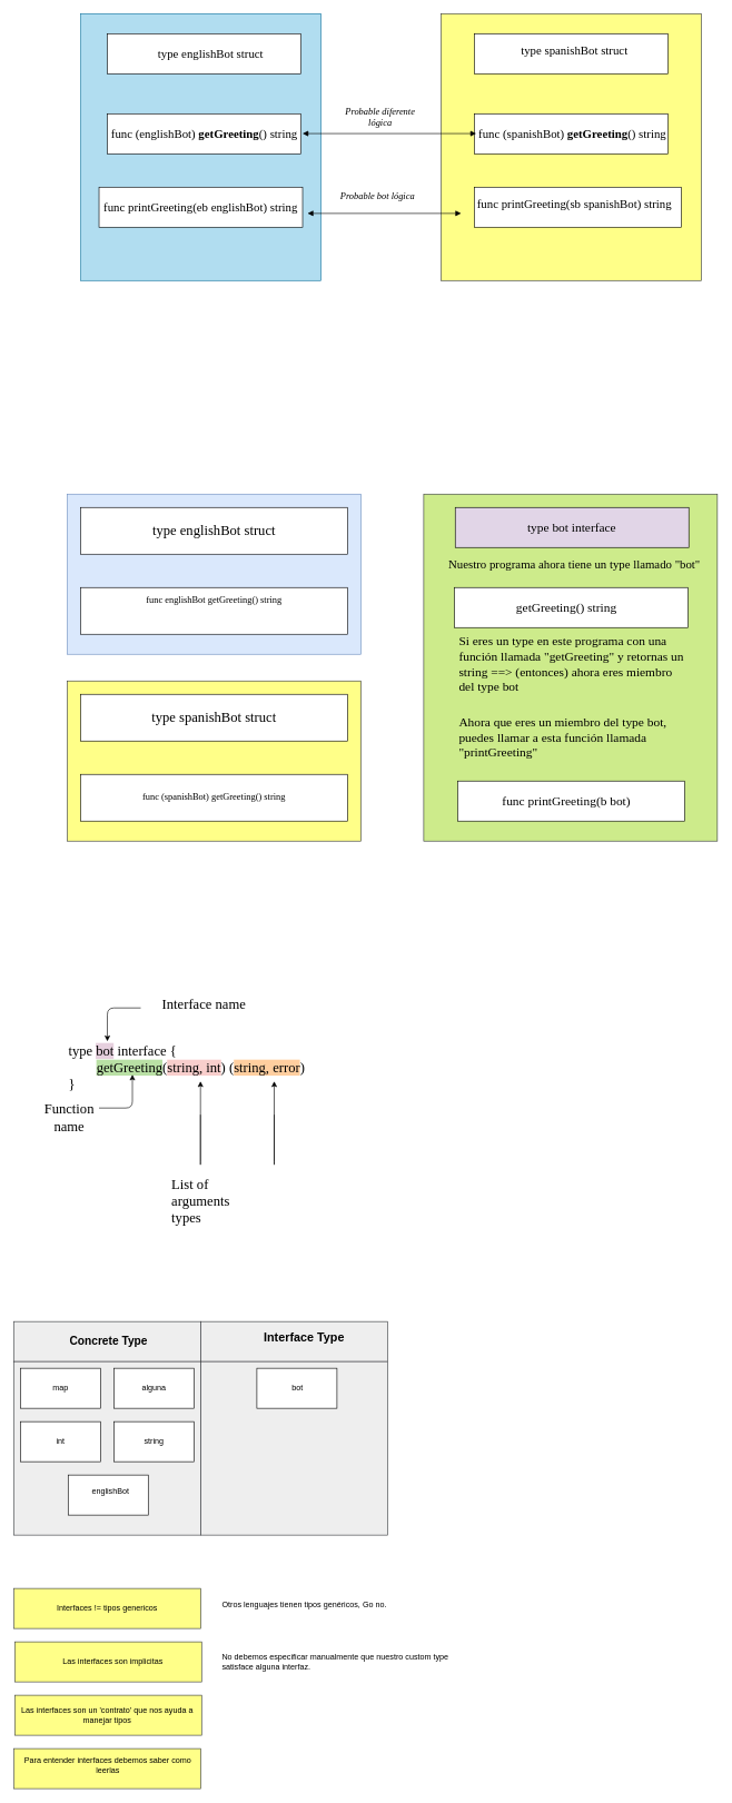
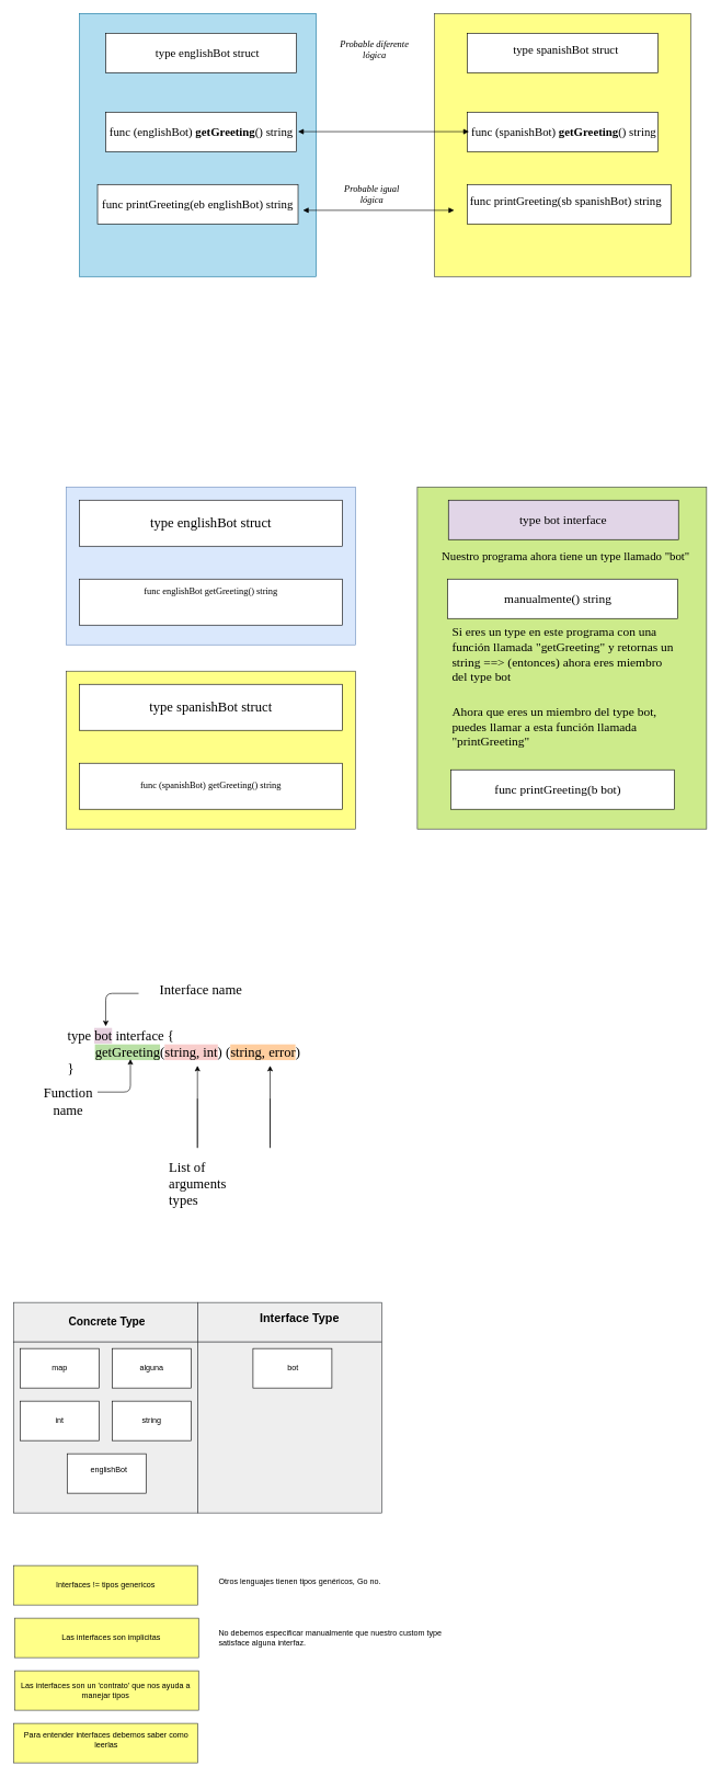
  <mxCell id="0" />
  <mxCell id="1" parent="0" />
  <mxCell id="2" value="" style="whiteSpace=wrap;html=1;fillColor=#b1ddf0;strokeColor=#10739e;" vertex="1" parent="1"><mxGeometry x="120" y="20" width="360" height="400" as="geometry" /></mxCell>
  <mxCell id="3" value="" style="whiteSpace=wrap;html=1;" vertex="1" parent="1"><mxGeometry x="160" y="50" width="290" height="60" as="geometry" /></mxCell>
  <mxCell id="4" value="&lt;h2&gt;&lt;span style=&quot;font-weight: normal&quot;&gt;&lt;font face=&quot;Verdana&quot;&gt;type englishBot struct&lt;/font&gt;&lt;/span&gt;&lt;/h2&gt;" style="text;html=1;strokeColor=none;fillColor=none;align=center;verticalAlign=middle;whiteSpace=wrap;" vertex="1" parent="1"><mxGeometry x="185" y="65" width="260" height="30" as="geometry" /></mxCell>
  <mxCell id="5" value="" style="whiteSpace=wrap;html=1;" vertex="1" parent="1"><mxGeometry x="160" y="170" width="290" height="60" as="geometry" /></mxCell>
  <mxCell id="6" value="" style="whiteSpace=wrap;html=1;" vertex="1" parent="1"><mxGeometry x="147.5" y="280" width="305" height="60" as="geometry" /></mxCell>
  <mxCell id="7" value="" style="whiteSpace=wrap;html=1;fontFamily=Verdana;fillColor=#ffff88;strokeColor=#36393d;" vertex="1" parent="1"><mxGeometry x="660" y="20" width="390" height="400" as="geometry" /></mxCell>
  <mxCell id="8" value="" style="whiteSpace=wrap;html=1;" vertex="1" parent="1"><mxGeometry x="710" y="50" width="290" height="60" as="geometry" /></mxCell>
  <mxCell id="9" value="" style="whiteSpace=wrap;html=1;" vertex="1" parent="1"><mxGeometry x="710" y="170" width="290" height="60" as="geometry" /></mxCell>
  <mxCell id="10" value="" style="whiteSpace=wrap;html=1;" vertex="1" parent="1"><mxGeometry x="710" y="280" width="310" height="60" as="geometry" /></mxCell>
  <mxCell id="11" value="&lt;h2&gt;&lt;span style=&quot;font-weight: normal&quot;&gt;&lt;font face=&quot;Verdana&quot;&gt;type spanishBot struct&lt;/font&gt;&lt;/span&gt;&lt;/h2&gt;" style="text;html=1;strokeColor=none;fillColor=none;align=center;verticalAlign=middle;whiteSpace=wrap;" vertex="1" parent="1"><mxGeometry x="730" y="60" width="260" height="30" as="geometry" /></mxCell>
  <mxCell id="12" value="&lt;h2&gt;&lt;font face=&quot;Verdana&quot;&gt;&lt;span style=&quot;font-weight: normal&quot;&gt;func (englishBot) &lt;/span&gt;getGreeting&lt;span style=&quot;font-weight: normal&quot;&gt;() string&lt;/span&gt;&lt;/font&gt;&lt;/h2&gt;" style="text;html=1;strokeColor=none;fillColor=none;align=center;verticalAlign=middle;whiteSpace=wrap;" vertex="1" parent="1"><mxGeometry x="162.5" y="185" width="285" height="30" as="geometry" /></mxCell>
  <mxCell id="13" value="&lt;h2&gt;&lt;font face=&quot;Verdana&quot;&gt;&lt;span style=&quot;font-weight: normal&quot;&gt;func (spanishBot) &lt;/span&gt;getGreeting&lt;span style=&quot;font-weight: normal&quot;&gt;() string&lt;/span&gt;&lt;/font&gt;&lt;/h2&gt;" style="text;html=1;strokeColor=none;fillColor=none;align=center;verticalAlign=middle;whiteSpace=wrap;" vertex="1" parent="1"><mxGeometry x="712.5" y="185" width="287.5" height="30" as="geometry" /></mxCell>
  <mxCell id="14" value="&lt;h2&gt;&lt;font face=&quot;Verdana&quot;&gt;&lt;span style=&quot;font-weight: normal&quot;&gt;func printGreeting&lt;/span&gt;&lt;span style=&quot;font-weight: normal&quot;&gt;(eb englishBot) string&lt;/span&gt;&lt;/font&gt;&lt;/h2&gt;" style="text;html=1;strokeColor=none;fillColor=none;align=center;verticalAlign=middle;whiteSpace=wrap;" vertex="1" parent="1"><mxGeometry x="150" y="295" width="300" height="30" as="geometry" /></mxCell>
  <mxCell id="15" value="&lt;h2&gt;&lt;font face=&quot;Verdana&quot;&gt;&lt;span style=&quot;font-weight: normal&quot;&gt;func printGreeting&lt;/span&gt;&lt;span style=&quot;font-weight: normal&quot;&gt;(sb spanishBot) string&lt;/span&gt;&lt;/font&gt;&lt;/h2&gt;" style="text;html=1;strokeColor=none;fillColor=none;align=center;verticalAlign=middle;whiteSpace=wrap;" vertex="1" parent="1"><mxGeometry x="710" y="290" width="300" height="30" as="geometry" /></mxCell>
  <mxCell id="16" value="" style="endArrow=block;startArrow=block;endFill=1;startFill=1;html=1;fontFamily=Verdana;edgeStyle=orthogonalEdgeStyle;" edge="1" parent="1"><mxGeometry width="160" relative="1" as="geometry"><mxPoint x="452.5" y="199.66" as="sourcePoint" /><mxPoint x="712.5" y="199.66" as="targetPoint" /></mxGeometry></mxCell>
- <mxCell id="17" value="&lt;i&gt;&lt;font style=&quot;font-size: 14px&quot;&gt;Probable diferente lógica&lt;/font&gt;&lt;/i&gt;" style="text;html=1;strokeColor=none;fillColor=none;align=center;verticalAlign=middle;whiteSpace=wrap;fontFamily=Verdana;" vertex="1" parent="1"><mxGeometry x="504" y="140" width="130" height="70" as="geometry" /></mxCell>
+ <mxCell id="17" value="&lt;i&gt;&lt;font style=&quot;font-size: 14px&quot;&gt;Probable diferente lógica&lt;/font&gt;&lt;/i&gt;" style="text;html=1;strokeColor=none;fillColor=none;align=center;verticalAlign=middle;whiteSpace=wrap;fontFamily=Verdana;" vertex="1" parent="1"><mxGeometry x="504" y="40" width="130" height="70" as="geometry" /></mxCell>
  <mxCell id="18" value="" style="endArrow=block;startArrow=block;endFill=1;startFill=1;html=1;fontFamily=Verdana;edgeStyle=orthogonalEdgeStyle;" edge="1" parent="1"><mxGeometry width="160" relative="1" as="geometry"><mxPoint x="460" y="319.31" as="sourcePoint" /><mxPoint x="690" y="319.31" as="targetPoint" /></mxGeometry></mxCell>
- <mxCell id="19" value="&lt;i&gt;&lt;font style=&quot;font-size: 14px&quot;&gt;Probable bot lógica&lt;/font&gt;&lt;/i&gt;" style="text;html=1;strokeColor=none;fillColor=none;align=center;verticalAlign=middle;whiteSpace=wrap;fontFamily=Verdana;" vertex="1" parent="1"><mxGeometry x="505" y="260" width="120" height="70" as="geometry" /></mxCell>
+ <mxCell id="19" value="&lt;i&gt;&lt;font style=&quot;font-size: 14px&quot;&gt;Probable igual lógica&lt;/font&gt;&lt;/i&gt;" style="text;html=1;strokeColor=none;fillColor=none;align=center;verticalAlign=middle;whiteSpace=wrap;fontFamily=Verdana;" vertex="1" parent="1"><mxGeometry x="505" y="260" width="120" height="70" as="geometry" /></mxCell>
  <mxCell id="20" value="" style="whiteSpace=wrap;html=1;fontFamily=Verdana;fontSize=14;fillColor=#dae8fc;strokeColor=#6c8ebf;" vertex="1" parent="1"><mxGeometry x="100" y="740" width="440" height="240" as="geometry" /></mxCell>
  <mxCell id="21" value="" style="whiteSpace=wrap;html=1;fontFamily=Verdana;fontSize=14;" vertex="1" parent="1"><mxGeometry x="120" y="760" width="400" height="70" as="geometry" /></mxCell>
  <mxCell id="22" value="" style="whiteSpace=wrap;html=1;fontFamily=Verdana;fontSize=14;" vertex="1" parent="1"><mxGeometry x="120" y="880" width="400" height="70" as="geometry" /></mxCell>
  <mxCell id="23" value="&lt;h2&gt;&lt;span style=&quot;font-weight: normal&quot;&gt;type englishBot struct&lt;/span&gt;&lt;/h2&gt;" style="text;html=1;strokeColor=none;fillColor=none;align=center;verticalAlign=middle;whiteSpace=wrap;fontFamily=Verdana;fontSize=14;" vertex="1" parent="1"><mxGeometry x="140" y="780" width="360" height="30" as="geometry" /></mxCell>
  <mxCell id="24" value="func englishBot getGreeting() string" style="text;html=1;strokeColor=none;fillColor=none;align=center;verticalAlign=middle;whiteSpace=wrap;fontFamily=Verdana;fontSize=14;" vertex="1" parent="1"><mxGeometry x="140" y="885" width="360" height="30" as="geometry" /></mxCell>
  <mxCell id="25" value="" style="whiteSpace=wrap;html=1;fontFamily=Verdana;fontSize=14;fillColor=#ffff88;strokeColor=#36393d;" vertex="1" parent="1"><mxGeometry x="100" y="1020" width="440" height="240" as="geometry" /></mxCell>
  <mxCell id="26" value="" style="whiteSpace=wrap;html=1;fontFamily=Verdana;fontSize=14;" vertex="1" parent="1"><mxGeometry x="120" y="1040" width="400" height="70" as="geometry" /></mxCell>
  <mxCell id="27" value="" style="whiteSpace=wrap;html=1;fontFamily=Verdana;fontSize=14;" vertex="1" parent="1"><mxGeometry x="120" y="1160" width="400" height="70" as="geometry" /></mxCell>
  <mxCell id="28" value="&lt;h2&gt;&lt;span style=&quot;font-weight: normal&quot;&gt;type spanishBot struct&lt;/span&gt;&lt;/h2&gt;" style="text;html=1;strokeColor=none;fillColor=none;align=center;verticalAlign=middle;whiteSpace=wrap;fontFamily=Verdana;fontSize=14;" vertex="1" parent="1"><mxGeometry x="140" y="1060" width="360" height="30" as="geometry" /></mxCell>
  <mxCell id="29" value="func (spanishBot) getGreeting() string" style="text;html=1;strokeColor=none;fillColor=none;align=center;verticalAlign=middle;whiteSpace=wrap;fontFamily=Verdana;fontSize=14;" vertex="1" parent="1"><mxGeometry x="140" y="1180" width="360" height="30" as="geometry" /></mxCell>
  <mxCell id="30" value="" style="whiteSpace=wrap;html=1;fontFamily=Verdana;fontSize=14;fillColor=#cdeb8b;strokeColor=#36393d;" vertex="1" parent="1"><mxGeometry x="634" y="740" width="440" height="520" as="geometry" /></mxCell>
  <mxCell id="31" value="Text" style="text;html=1;strokeColor=none;fillColor=none;align=center;verticalAlign=middle;whiteSpace=wrap;fontFamily=Verdana;fontSize=14;" vertex="1" parent="1"><mxGeometry x="690" y="795" width="280" height="30" as="geometry" /></mxCell>
  <mxCell id="32" value="type bot interface" style="whiteSpace=wrap;html=1;fontFamily=Times New Roman;fontSize=19;fillColor=#e1d5e7;" vertex="1" parent="1"><mxGeometry x="681.25" y="760" width="350" height="60" as="geometry" /></mxCell>
  <mxCell id="33" value="" style="whiteSpace=wrap;html=1;fontFamily=Comic Sans MS;fontSize=19;" vertex="1" parent="1"><mxGeometry x="680" y="880" width="350" height="60" as="geometry" /></mxCell>
- <mxCell id="34" value="getGreeting() string" style="text;html=1;strokeColor=none;fillColor=none;align=center;verticalAlign=middle;whiteSpace=wrap;fontFamily=Comic Sans MS;fontSize=19;" vertex="1" parent="1"><mxGeometry x="693.75" y="895" width="307.5" height="30" as="geometry" /></mxCell>
+ <mxCell id="34" value="manualmente() string" style="text;html=1;strokeColor=none;fillColor=none;align=center;verticalAlign=middle;whiteSpace=wrap;fontFamily=Comic Sans MS;fontSize=19;" vertex="1" parent="1"><mxGeometry x="693.75" y="895" width="307.5" height="30" as="geometry" /></mxCell>
  <mxCell id="35" value="Si eres un type en este programa con una función llamada &quot;getGreeting&quot; y retornas un string ==&amp;gt; (entonces) ahora eres miembro&amp;nbsp; del type bot" style="text;html=1;strokeColor=none;fillColor=none;align=left;verticalAlign=middle;whiteSpace=wrap;fontFamily=Comic Sans MS;fontSize=19;" vertex="1" parent="1"><mxGeometry x="685" y="940" width="350" height="110" as="geometry" /></mxCell>
  <mxCell id="36" value="Ahora que eres un miembro del type bot, puedes llamar a esta función llamada &quot;printGreeting&quot;" style="text;html=1;strokeColor=none;fillColor=none;align=left;verticalAlign=middle;whiteSpace=wrap;fontFamily=Comic Sans MS;fontSize=19;" vertex="1" parent="1"><mxGeometry x="685" y="1050" width="350" height="110" as="geometry" /></mxCell>
  <mxCell id="37" value="" style="whiteSpace=wrap;html=1;fontFamily=Comic Sans MS;fontSize=19;align=left;" vertex="1" parent="1"><mxGeometry x="685" y="1170" width="340" height="60" as="geometry" /></mxCell>
  <mxCell id="38" value="func printGreeting(b bot)" style="text;html=1;strokeColor=none;fillColor=none;align=center;verticalAlign=middle;whiteSpace=wrap;fontFamily=Comic Sans MS;fontSize=19;" vertex="1" parent="1"><mxGeometry x="697.5" y="1185" width="300" height="30" as="geometry" /></mxCell>
  <mxCell id="39" value="&lt;font style=&quot;font-size: 18px&quot;&gt;Nuestro programa ahora tiene un type llamado &quot;bot&quot;&lt;/font&gt;" style="text;html=1;strokeColor=none;fillColor=none;align=center;verticalAlign=middle;whiteSpace=wrap;fontFamily=Comic Sans MS;fontSize=19;" vertex="1" parent="1"><mxGeometry x="665" y="830" width="390" height="30" as="geometry" /></mxCell>
  <mxCell id="40" value="&lt;font style=&quot;font-size: 21px&quot;&gt;type &lt;span style=&quot;background-color: rgb(230 , 208 , 222)&quot;&gt;bot&lt;/span&gt; interface {&lt;br&gt;&lt;span style=&quot;white-space: pre&quot;&gt;&#09;&lt;/span&gt;&lt;span style=&quot;background-color: rgb(185 , 224 , 165)&quot;&gt;getGreeting&lt;/span&gt;(&lt;span style=&quot;background-color: rgb(248 , 206 , 204)&quot;&gt;string, int&lt;/span&gt;) (&lt;span style=&quot;background-color: rgb(255 , 206 , 159)&quot;&gt;string, error&lt;/span&gt;)&lt;br&gt;}&lt;/font&gt;" style="text;html=1;strokeColor=none;fillColor=none;align=left;verticalAlign=middle;whiteSpace=wrap;fontFamily=Comic Sans MS;fontSize=18;" vertex="1" parent="1"><mxGeometry x="100" y="1540" width="690" height="120" as="geometry" /></mxCell>
  <mxCell id="41" value="" style="endArrow=classic;html=1;fontFamily=Comic Sans MS;fontSize=21;edgeStyle=orthogonalEdgeStyle;" edge="1" parent="1"><mxGeometry width="50" height="50" relative="1" as="geometry"><mxPoint x="147.5" y="1660" as="sourcePoint" /><mxPoint x="197.5" y="1610" as="targetPoint" /><Array as="points"><mxPoint x="197.5" y="1660" /><mxPoint x="147.5" y="1610" /></Array></mxGeometry></mxCell>
  <mxCell id="42" value="Function name&lt;br&gt;" style="text;html=1;strokeColor=none;fillColor=none;align=center;verticalAlign=middle;whiteSpace=wrap;fontFamily=Comic Sans MS;fontSize=21;" vertex="1" parent="1"><mxGeometry x="42.5" y="1660" width="120" height="30" as="geometry" /></mxCell>
  <mxCell id="43" value="" style="endArrow=classic;html=1;fontFamily=Comic Sans MS;fontSize=21;edgeStyle=orthogonalEdgeStyle;" edge="1" parent="1"><mxGeometry width="50" height="50" relative="1" as="geometry"><mxPoint x="410" y="1670" as="sourcePoint" /><mxPoint x="410" y="1620" as="targetPoint" /><Array as="points"><mxPoint x="410" y="1750" /></Array></mxGeometry></mxCell>
  <mxCell id="44" value="" style="endArrow=classic;html=1;fontFamily=Comic Sans MS;fontSize=21;edgeStyle=orthogonalEdgeStyle;" edge="1" parent="1"><mxGeometry width="50" height="50" relative="1" as="geometry"><mxPoint x="299.5" y="1670" as="sourcePoint" /><mxPoint x="299.5" y="1620" as="targetPoint" /><Array as="points"><mxPoint x="299.5" y="1750" /></Array></mxGeometry></mxCell>
  <mxCell id="45" value="&lt;div style=&quot;text-align: left&quot;&gt;List of arguments types&lt;/div&gt;" style="text;html=1;strokeColor=none;fillColor=none;align=center;verticalAlign=middle;whiteSpace=wrap;fontFamily=Comic Sans MS;fontSize=21;" vertex="1" parent="1"><mxGeometry x="260" y="1780" width="80" height="40" as="geometry" /></mxCell>
  <mxCell id="46" value="" style="endArrow=classic;html=1;fontFamily=Comic Sans MS;fontSize=21;edgeStyle=orthogonalEdgeStyle;" edge="1" parent="1"><mxGeometry width="50" height="50" relative="1" as="geometry"><mxPoint x="210" y="1510" as="sourcePoint" /><mxPoint x="160" y="1560" as="targetPoint" /><Array as="points"><mxPoint x="160" y="1510" /><mxPoint x="210" y="1560" /></Array></mxGeometry></mxCell>
  <mxCell id="47" value="Interface name" style="text;html=1;strokeColor=none;fillColor=none;align=center;verticalAlign=middle;whiteSpace=wrap;fontFamily=Comic Sans MS;fontSize=21;" vertex="1" parent="1"><mxGeometry y="1490" width="170" height="30" as="geometry" x="220" /></mxCell>
  <mxCell id="48" value="" style="whiteSpace=wrap;html=1;fontFamily=Comic Sans MS;fontSize=21;align=left;fillColor=#eeeeee;strokeColor=#36393d;" vertex="1" parent="1"><mxGeometry x="20" y="1980" width="280" height="60" as="geometry" /></mxCell>
  <mxCell id="49" value="" style="whiteSpace=wrap;html=1;fontFamily=Comic Sans MS;fontSize=21;align=left;fillColor=#eeeeee;strokeColor=#36393d;" vertex="1" parent="1"><mxGeometry x="300" y="1980" width="280" height="60" as="geometry" /></mxCell>
  <mxCell id="50" value="" style="whiteSpace=wrap;html=1;fontFamily=Comic Sans MS;fontSize=21;align=left;fillColor=#eeeeee;strokeColor=#36393d;" vertex="1" parent="1"><mxGeometry x="20" y="2040" width="280" height="260" as="geometry" /></mxCell>
  <mxCell id="51" value="" style="whiteSpace=wrap;html=1;fontFamily=Comic Sans MS;fontSize=21;align=left;labelBorderColor=#000000;fillColor=#eeeeee;strokeColor=#36393d;" vertex="1" parent="1"><mxGeometry x="300" y="2040" width="280" height="260" as="geometry" /></mxCell>
  <mxCell id="52" value="&lt;font style=&quot;font-size: 17px&quot;&gt;&lt;b&gt;Concrete Type&lt;/b&gt;&lt;/font&gt;" style="text;html=1;strokeColor=none;fillColor=none;align=center;verticalAlign=middle;whiteSpace=wrap;" vertex="1" parent="1"><mxGeometry x="42.5" y="1995" width="237.5" height="30" as="geometry" /></mxCell>
  <mxCell id="53" value="&lt;font style=&quot;font-size: 18px&quot;&gt;&lt;b&gt;Interface Type&lt;/b&gt;&lt;/font&gt;" style="text;html=1;strokeColor=none;fillColor=none;align=center;verticalAlign=middle;whiteSpace=wrap;" vertex="1" parent="1"><mxGeometry x="335" y="1990" width="240" height="30" as="geometry" /></mxCell>
  <mxCell id="54" value="" style="whiteSpace=wrap;html=1;" vertex="1" parent="1"><mxGeometry x="30" y="2050" width="120" height="60" as="geometry" /></mxCell>
  <mxCell id="55" value="" style="whiteSpace=wrap;html=1;" vertex="1" parent="1"><mxGeometry x="170" y="2050" width="120" height="60" as="geometry" /></mxCell>
  <mxCell id="56" value="" style="whiteSpace=wrap;html=1;" vertex="1" parent="1"><mxGeometry x="30" y="2130" width="120" height="60" as="geometry" /></mxCell>
  <mxCell id="57" value="" style="whiteSpace=wrap;html=1;" vertex="1" parent="1"><mxGeometry x="170" y="2130" width="120" height="60" as="geometry" /></mxCell>
  <mxCell id="58" value="" style="whiteSpace=wrap;html=1;" vertex="1" parent="1"><mxGeometry x="101.25" y="2210" width="120" height="60" as="geometry" /></mxCell>
  <mxCell id="59" value="map" style="text;html=1;strokeColor=none;fillColor=none;align=center;verticalAlign=middle;whiteSpace=wrap;" vertex="1" parent="1"><mxGeometry x="60" y="2065" width="60" height="30" as="geometry" /></mxCell>
  <mxCell id="60" value="alguna" style="text;html=1;strokeColor=none;fillColor=none;align=center;verticalAlign=middle;whiteSpace=wrap;" vertex="1" parent="1"><mxGeometry x="200" y="2065" width="60" height="30" as="geometry" /></mxCell>
  <mxCell id="61" value="int" style="text;html=1;strokeColor=none;fillColor=none;align=center;verticalAlign=middle;whiteSpace=wrap;" vertex="1" parent="1"><mxGeometry x="60" y="2145" width="60" height="30" as="geometry" /></mxCell>
  <mxCell id="62" value="string" style="text;html=1;strokeColor=none;fillColor=none;align=center;verticalAlign=middle;whiteSpace=wrap;" vertex="1" parent="1"><mxGeometry x="200" y="2145" width="60" height="30" as="geometry" /></mxCell>
  <mxCell id="63" value="englishBot" style="text;html=1;strokeColor=none;fillColor=none;align=center;verticalAlign=middle;whiteSpace=wrap;" vertex="1" parent="1"><mxGeometry x="135" y="2220" width="60" height="30" as="geometry" /></mxCell>
  <mxCell id="64" value="" style="whiteSpace=wrap;html=1;" vertex="1" parent="1"><mxGeometry x="384" y="2050" width="120" height="60" as="geometry" /></mxCell>
  <mxCell id="65" value="bot" style="text;html=1;strokeColor=none;fillColor=none;align=center;verticalAlign=middle;whiteSpace=wrap;" vertex="1" parent="1"><mxGeometry x="415" y="2065" width="60" height="30" as="geometry" /></mxCell>
  <mxCell id="66" value="" style="rounded=0;whiteSpace=wrap;html=1;fillColor=#ffff88;strokeColor=#36393d;" vertex="1" parent="1"><mxGeometry x="20" y="2380" width="280" height="60" as="geometry" /></mxCell>
  <mxCell id="67" value="" style="rounded=0;whiteSpace=wrap;html=1;fillColor=#ffff88;strokeColor=#36393d;" vertex="1" parent="1"><mxGeometry x="21.25" y="2460" width="280" height="60" as="geometry" /></mxCell>
  <mxCell id="68" value="" style="rounded=0;whiteSpace=wrap;html=1;fillColor=#ffff88;strokeColor=#36393d;" vertex="1" parent="1"><mxGeometry x="21.25" y="2540" width="280" height="60" as="geometry" /></mxCell>
  <mxCell id="69" value="" style="rounded=0;whiteSpace=wrap;html=1;fillColor=#ffff88;strokeColor=#36393d;" vertex="1" parent="1"><mxGeometry x="20" y="2620" width="280" height="60" as="geometry" /></mxCell>
  <mxCell id="70" value="Interfaces != tipos genericos" style="text;html=1;strokeColor=none;fillColor=none;align=center;verticalAlign=middle;whiteSpace=wrap;rounded=0;" vertex="1" parent="1"><mxGeometry x="30" y="2395" width="260" height="30" as="geometry" /></mxCell>
  <mxCell id="71" value="Las interfaces son implicitas&amp;nbsp;" style="text;html=1;strokeColor=none;fillColor=none;align=center;verticalAlign=middle;whiteSpace=wrap;rounded=0;" vertex="1" parent="1"><mxGeometry x="40" y="2475" width="260" height="30" as="geometry" /></mxCell>
  <mxCell id="72" value="Las interfaces son un 'contrato' que nos ayuda a manejar tipos" style="text;html=1;strokeColor=none;fillColor=none;align=center;verticalAlign=middle;whiteSpace=wrap;rounded=0;" vertex="1" parent="1"><mxGeometry x="30" y="2555" width="260" height="30" as="geometry" /></mxCell>
  <mxCell id="73" value="Para entender interfaces debemos saber como leerlas" style="text;html=1;strokeColor=none;fillColor=none;align=center;verticalAlign=middle;whiteSpace=wrap;rounded=0;" vertex="1" parent="1"><mxGeometry x="31.25" y="2630" width="260" height="30" as="geometry" /></mxCell>
  <mxCell id="74" value="Otros lenguajes tienen tipos genéricos, Go no." style="text;html=1;strokeColor=none;fillColor=none;align=left;verticalAlign=middle;whiteSpace=wrap;rounded=0;" vertex="1" parent="1"><mxGeometry x="330" y="2390" width="370" height="30" as="geometry" /></mxCell>
  <mxCell id="75" value="No debemos especificar manualmente que nuestro custom type satisface alguna interfaz." style="text;html=1;strokeColor=none;fillColor=none;align=left;verticalAlign=middle;whiteSpace=wrap;rounded=0;" vertex="1" parent="1"><mxGeometry x="330" y="2475" width="370" height="30" as="geometry" /></mxCell>
